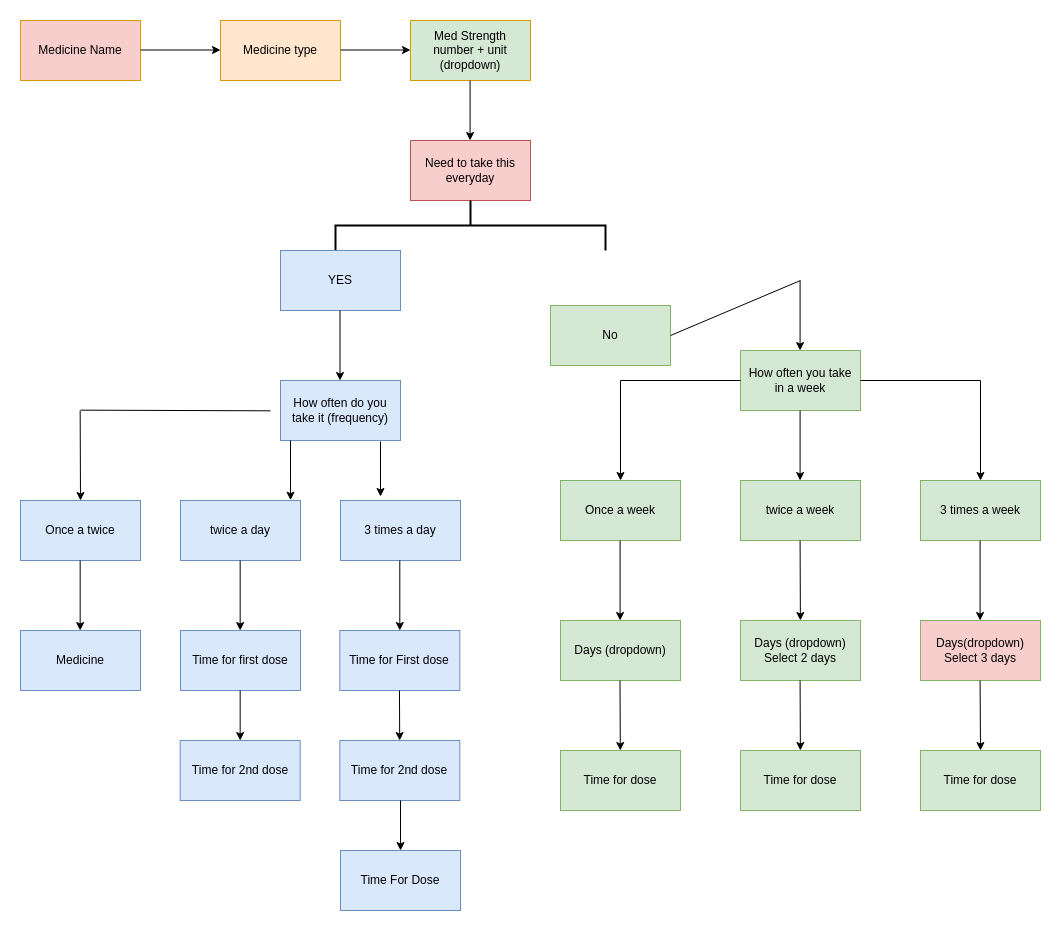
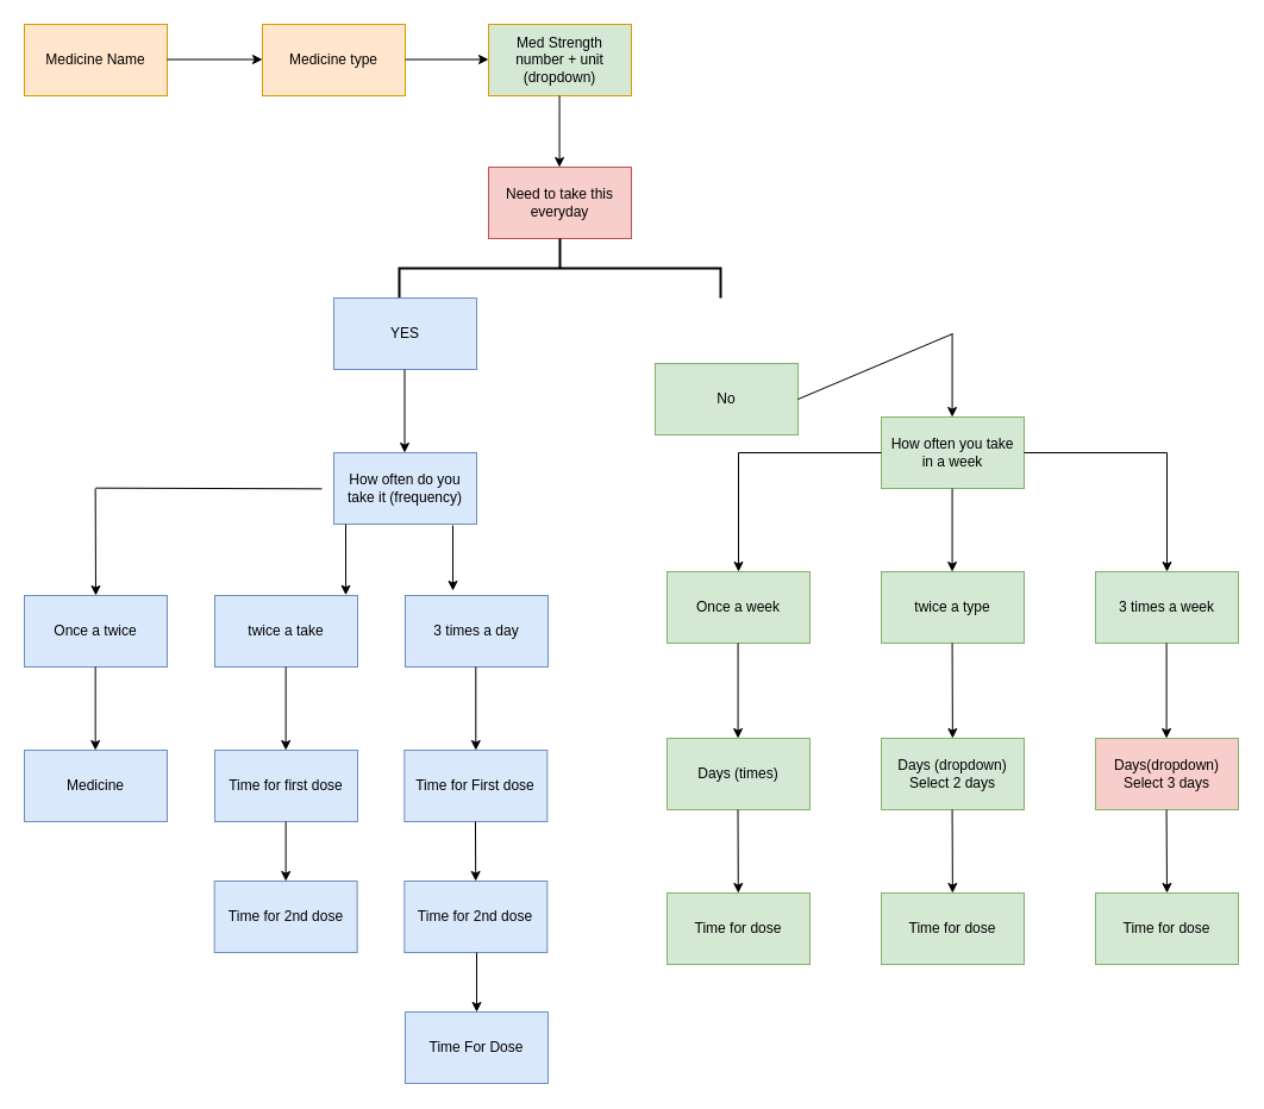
  <mxCell id="0" />
  <mxCell id="1" parent="0" />
- <mxCell id="2" value="Medicine Name" style="rounded=0;whiteSpace=wrap;html=1;fillColor=#f8cecc;strokeColor=#d79b00;" parent="1" vertex="1"><mxGeometry x="20" y="20" width="120" height="60" as="geometry" /></mxCell>
+ <mxCell id="2" value="Medicine Name" style="rounded=0;whiteSpace=wrap;html=1;fillColor=#ffe6cc;strokeColor=#d79b00;" parent="1" vertex="1"><mxGeometry x="20" y="20" width="120" height="60" as="geometry" /></mxCell>
  <mxCell id="3" value="" style="endArrow=classic;html=1;" parent="1" edge="1"><mxGeometry width="50" height="50" relative="1" as="geometry"><mxPoint x="140" y="49.5" as="sourcePoint" /><mxPoint x="220" y="49.5" as="targetPoint" /></mxGeometry></mxCell>
  <mxCell id="4" value="Medicine type" style="rounded=0;whiteSpace=wrap;html=1;fillColor=#ffe6cc;strokeColor=#d79b00;" parent="1" vertex="1"><mxGeometry x="220" y="20" width="120" height="60" as="geometry" /></mxCell>
  <mxCell id="5" value="" style="endArrow=classic;html=1;" parent="1" edge="1"><mxGeometry width="50" height="50" relative="1" as="geometry"><mxPoint x="340" y="49.5" as="sourcePoint" /><mxPoint x="410" y="49.5" as="targetPoint" /></mxGeometry></mxCell>
  <mxCell id="6" value="Med Strength&lt;br&gt;number + unit (dropdown)" style="rounded=0;whiteSpace=wrap;html=1;fillColor=#d5e8d4;strokeColor=#d79b00;" parent="1" vertex="1"><mxGeometry x="410" y="20" width="120" height="60" as="geometry" /></mxCell>
  <mxCell id="7" value="" style="endArrow=classic;html=1;" parent="1" edge="1"><mxGeometry width="50" height="50" relative="1" as="geometry"><mxPoint x="469.58" y="80" as="sourcePoint" /><mxPoint x="469.58" y="140" as="targetPoint" /></mxGeometry></mxCell>
  <mxCell id="8" value="Need to take this everyday" style="rounded=0;whiteSpace=wrap;html=1;fillColor=#f8cecc;strokeColor=#b85450;" parent="1" vertex="1"><mxGeometry x="410" y="140" width="120" height="60" as="geometry" /></mxCell>
  <mxCell id="9" value="" style="strokeWidth=2;html=1;shape=mxgraph.flowchart.annotation_2;align=left;labelPosition=right;pointerEvents=1;direction=south;" parent="1" vertex="1"><mxGeometry x="335" y="200" width="270" height="50" as="geometry" /></mxCell>
  <mxCell id="10" value="YES" style="rounded=0;whiteSpace=wrap;html=1;fillColor=#dae8fc;strokeColor=#6c8ebf;" parent="1" vertex="1"><mxGeometry x="280" y="250" width="120" height="60" as="geometry" /></mxCell>
  <mxCell id="11" value="No" style="rounded=0;whiteSpace=wrap;html=1;fillColor=#d5e8d4;strokeColor=#82b366;" parent="1" vertex="1"><mxGeometry x="550" y="305" width="120" height="60" as="geometry" /></mxCell>
  <mxCell id="12" value="" style="endArrow=classic;html=1;" parent="1" edge="1"><mxGeometry width="50" height="50" relative="1" as="geometry"><mxPoint x="339.5" y="310" as="sourcePoint" /><mxPoint x="339.5" y="380" as="targetPoint" /></mxGeometry></mxCell>
  <mxCell id="13" value="How often do you take it (frequency)" style="rounded=0;whiteSpace=wrap;html=1;fillColor=#dae8fc;strokeColor=#6c8ebf;" parent="1" vertex="1"><mxGeometry x="280" y="380" width="120" height="60" as="geometry" /></mxCell>
  <mxCell id="14" value="Once a twice" style="rounded=0;whiteSpace=wrap;html=1;fillColor=#dae8fc;strokeColor=#6c8ebf;" parent="1" vertex="1"><mxGeometry x="20" y="500" width="120" height="60" as="geometry" /></mxCell>
- <mxCell id="15" value="twice a day" style="rounded=0;whiteSpace=wrap;html=1;fillColor=#dae8fc;strokeColor=#6c8ebf;" parent="1" vertex="1"><mxGeometry x="180" y="500" width="120" height="60" as="geometry" /></mxCell>
+ <mxCell id="15" value="twice a take" style="rounded=0;whiteSpace=wrap;html=1;fillColor=#dae8fc;strokeColor=#6c8ebf;" parent="1" vertex="1"><mxGeometry x="180" y="500" width="120" height="60" as="geometry" /></mxCell>
  <mxCell id="16" value="3 times a day" style="rounded=0;whiteSpace=wrap;html=1;fillColor=#dae8fc;strokeColor=#6c8ebf;" parent="1" vertex="1"><mxGeometry x="340" y="500" width="120" height="60" as="geometry" /></mxCell>
  <mxCell id="17" value="" style="endArrow=classic;html=1;" parent="1" edge="1"><mxGeometry width="50" height="50" relative="1" as="geometry"><mxPoint x="380" y="441" as="sourcePoint" /><mxPoint x="380" y="496" as="targetPoint" /></mxGeometry></mxCell>
  <mxCell id="18" value="" style="endArrow=classic;html=1;entryX=0.917;entryY=-0.005;entryDx=0;entryDy=0;entryPerimeter=0;" parent="1" target="15" edge="1"><mxGeometry width="50" height="50" relative="1" as="geometry"><mxPoint x="290" y="440" as="sourcePoint" /><mxPoint x="290" y="490" as="targetPoint" /></mxGeometry></mxCell>
  <mxCell id="19" value="" style="endArrow=none;html=1;" parent="1" edge="1"><mxGeometry width="50" height="50" relative="1" as="geometry"><mxPoint x="270" y="410.32" as="sourcePoint" /><mxPoint x="80" y="409.66" as="targetPoint" /></mxGeometry></mxCell>
  <mxCell id="20" value="" style="endArrow=classic;html=1;" parent="1" edge="1"><mxGeometry width="50" height="50" relative="1" as="geometry"><mxPoint x="79.66" y="410" as="sourcePoint" /><mxPoint x="80" y="500" as="targetPoint" /></mxGeometry></mxCell>
  <mxCell id="21" value="" style="endArrow=classic;html=1;" parent="1" edge="1"><mxGeometry width="50" height="50" relative="1" as="geometry"><mxPoint x="79.66" y="560" as="sourcePoint" /><mxPoint x="79.66" y="630" as="targetPoint" /></mxGeometry></mxCell>
  <mxCell id="22" value="" style="endArrow=classic;html=1;" parent="1" edge="1"><mxGeometry width="50" height="50" relative="1" as="geometry"><mxPoint x="239.66" y="560" as="sourcePoint" /><mxPoint x="239.66" y="630" as="targetPoint" /></mxGeometry></mxCell>
  <mxCell id="23" value="" style="endArrow=classic;html=1;" parent="1" target="28" edge="1"><mxGeometry width="50" height="50" relative="1" as="geometry"><mxPoint x="399.31" y="560" as="sourcePoint" /><mxPoint x="399.31" y="630" as="targetPoint" /></mxGeometry></mxCell>
  <mxCell id="24" value="Medicine" style="rounded=0;whiteSpace=wrap;html=1;fillColor=#dae8fc;strokeColor=#6c8ebf;" parent="1" vertex="1"><mxGeometry x="20" y="630" width="120" height="60" as="geometry" /></mxCell>
  <mxCell id="25" value="Time for first dose" style="rounded=0;whiteSpace=wrap;html=1;fillColor=#dae8fc;strokeColor=#6c8ebf;" parent="1" vertex="1"><mxGeometry x="180" y="630" width="120" height="60" as="geometry" /></mxCell>
  <mxCell id="26" value="" style="endArrow=classic;html=1;" parent="1" target="27" edge="1"><mxGeometry width="50" height="50" relative="1" as="geometry"><mxPoint x="239.66" y="690" as="sourcePoint" /><mxPoint x="239.66" y="770" as="targetPoint" /></mxGeometry></mxCell>
  <mxCell id="27" value="Time for 2nd dose" style="rounded=0;whiteSpace=wrap;html=1;fillColor=#dae8fc;strokeColor=#6c8ebf;" parent="1" vertex="1"><mxGeometry x="179.66" y="740" width="120" height="60" as="geometry" /></mxCell>
  <mxCell id="28" value="Time for First dose" style="rounded=0;whiteSpace=wrap;html=1;fillColor=#dae8fc;strokeColor=#6c8ebf;" parent="1" vertex="1"><mxGeometry x="339.31" y="630" width="120" height="60" as="geometry" /></mxCell>
  <mxCell id="29" value="" style="endArrow=classic;html=1;" parent="1" target="30" edge="1"><mxGeometry width="50" height="50" relative="1" as="geometry"><mxPoint x="398.97" y="690" as="sourcePoint" /><mxPoint x="398.97" y="750" as="targetPoint" /></mxGeometry></mxCell>
  <mxCell id="30" value="Time for 2nd dose" style="rounded=0;whiteSpace=wrap;html=1;fillColor=#dae8fc;strokeColor=#6c8ebf;" parent="1" vertex="1"><mxGeometry x="339.31" y="740" width="120" height="60" as="geometry" /></mxCell>
  <mxCell id="31" value="" style="endArrow=classic;html=1;" parent="1" target="32" edge="1"><mxGeometry width="50" height="50" relative="1" as="geometry"><mxPoint x="400" y="800" as="sourcePoint" /><mxPoint x="400" y="880" as="targetPoint" /></mxGeometry></mxCell>
  <mxCell id="32" value="Time For Dose" style="rounded=0;whiteSpace=wrap;html=1;fillColor=#dae8fc;strokeColor=#6c8ebf;" parent="1" vertex="1"><mxGeometry x="340" y="850" width="120" height="60" as="geometry" /></mxCell>
  <mxCell id="33" value="" style="endArrow=classic;html=1;" parent="1" edge="1"><mxGeometry width="50" height="50" relative="1" as="geometry"><mxPoint x="799.58" y="280" as="sourcePoint" /><mxPoint x="799.58" y="350" as="targetPoint" /></mxGeometry></mxCell>
  <mxCell id="34" value="How often you take&lt;br&gt;in a week" style="rounded=0;whiteSpace=wrap;html=1;fillColor=#d5e8d4;strokeColor=#82b366;" parent="1" vertex="1"><mxGeometry x="740" y="350" width="120" height="60" as="geometry" /></mxCell>
  <mxCell id="35" value="" style="endArrow=classic;html=1;" parent="1" edge="1"><mxGeometry width="50" height="50" relative="1" as="geometry"><mxPoint x="799.58" y="410" as="sourcePoint" /><mxPoint x="799.58" y="480" as="targetPoint" /></mxGeometry></mxCell>
  <mxCell id="36" value="Once a week" style="rounded=0;whiteSpace=wrap;html=1;fillColor=#d5e8d4;strokeColor=#82b366;" parent="1" vertex="1"><mxGeometry x="560" y="480" width="120" height="60" as="geometry" /></mxCell>
  <mxCell id="37" value="" style="endArrow=classic;html=1;" parent="1" edge="1"><mxGeometry width="50" height="50" relative="1" as="geometry"><mxPoint x="980" y="380" as="sourcePoint" /><mxPoint x="980" y="480" as="targetPoint" /></mxGeometry></mxCell>
  <mxCell id="38" value="" style="endArrow=none;html=1;entryX=1;entryY=0.5;entryDx=0;entryDy=0;" parent="1" target="34" edge="1"><mxGeometry width="50" height="50" relative="1" as="geometry"><mxPoint x="980" y="380" as="sourcePoint" /><mxPoint x="930" y="530" as="targetPoint" /></mxGeometry></mxCell>
  <mxCell id="39" value="" style="endArrow=none;html=1;exitX=1;exitY=0.5;exitDx=0;exitDy=0;" parent="1" source="11" edge="1"><mxGeometry width="50" height="50" relative="1" as="geometry"><mxPoint x="690" y="440" as="sourcePoint" /><mxPoint x="800" y="280" as="targetPoint" /></mxGeometry></mxCell>
  <mxCell id="40" value="" style="endArrow=none;html=1;entryX=0;entryY=0.5;entryDx=0;entryDy=0;" parent="1" target="34" edge="1"><mxGeometry width="50" height="50" relative="1" as="geometry"><mxPoint x="620" y="380" as="sourcePoint" /><mxPoint x="740" y="480" as="targetPoint" /></mxGeometry></mxCell>
  <mxCell id="41" value="" style="endArrow=classic;html=1;entryX=0.5;entryY=0;entryDx=0;entryDy=0;" parent="1" target="36" edge="1"><mxGeometry width="50" height="50" relative="1" as="geometry"><mxPoint x="620" y="380" as="sourcePoint" /><mxPoint x="618" y="460" as="targetPoint" /></mxGeometry></mxCell>
- <mxCell id="42" value="twice a week" style="rounded=0;whiteSpace=wrap;html=1;fillColor=#d5e8d4;strokeColor=#82b366;" parent="1" vertex="1"><mxGeometry x="740" y="480" width="120" height="60" as="geometry" /></mxCell>
+ <mxCell id="42" value="twice a type" style="rounded=0;whiteSpace=wrap;html=1;fillColor=#d5e8d4;strokeColor=#82b366;" parent="1" vertex="1"><mxGeometry x="740" y="480" width="120" height="60" as="geometry" /></mxCell>
  <mxCell id="43" value="3 times a week" style="rounded=0;whiteSpace=wrap;html=1;fillColor=#d5e8d4;strokeColor=#82b366;" parent="1" vertex="1"><mxGeometry x="920" y="480" width="120" height="60" as="geometry" /></mxCell>
  <mxCell id="44" value="" style="endArrow=classic;html=1;" parent="1" edge="1"><mxGeometry width="50" height="50" relative="1" as="geometry"><mxPoint x="619.58" y="540" as="sourcePoint" /><mxPoint x="619.58" y="620" as="targetPoint" /></mxGeometry></mxCell>
- <mxCell id="45" value="Days (dropdown)" style="rounded=0;whiteSpace=wrap;html=1;fillColor=#d5e8d4;strokeColor=#82b366;" parent="1" vertex="1"><mxGeometry x="560" y="620" width="120" height="60" as="geometry" /></mxCell>
+ <mxCell id="45" value="Days (times)" style="rounded=0;whiteSpace=wrap;html=1;fillColor=#d5e8d4;strokeColor=#82b366;" parent="1" vertex="1"><mxGeometry x="560" y="620" width="120" height="60" as="geometry" /></mxCell>
  <mxCell id="46" value="" style="endArrow=classic;html=1;" parent="1" target="48" edge="1"><mxGeometry width="50" height="50" relative="1" as="geometry"><mxPoint x="799.58" y="540" as="sourcePoint" /><mxPoint x="800" y="620" as="targetPoint" /></mxGeometry></mxCell>
  <mxCell id="47" value="" style="endArrow=classic;html=1;" parent="1" edge="1"><mxGeometry width="50" height="50" relative="1" as="geometry"><mxPoint x="979.58" y="540" as="sourcePoint" /><mxPoint x="979.58" y="620" as="targetPoint" /></mxGeometry></mxCell>
  <mxCell id="48" value="Days (dropdown)&lt;br&gt;Select 2 days" style="rounded=0;whiteSpace=wrap;html=1;fillColor=#d5e8d4;strokeColor=#82b366;" parent="1" vertex="1"><mxGeometry x="740" y="620" width="120" height="60" as="geometry" /></mxCell>
  <mxCell id="49" value="Days(dropdown)&lt;br&gt;Select 3 days" style="rounded=0;whiteSpace=wrap;html=1;fillColor=#f8cecc;strokeColor=#82b366;" parent="1" vertex="1"><mxGeometry x="920" y="620" width="120" height="60" as="geometry" /></mxCell>
  <mxCell id="50" value="" style="endArrow=classic;html=1;" parent="1" target="51" edge="1"><mxGeometry width="50" height="50" relative="1" as="geometry"><mxPoint x="799.58" y="680" as="sourcePoint" /><mxPoint x="799.58" y="760" as="targetPoint" /></mxGeometry></mxCell>
  <mxCell id="51" value="Time for dose" style="rounded=0;whiteSpace=wrap;html=1;fillColor=#d5e8d4;strokeColor=#82b366;" parent="1" vertex="1"><mxGeometry x="740" y="750" width="120" height="60" as="geometry" /></mxCell>
  <mxCell id="52" value="" style="endArrow=classic;html=1;entryX=0.5;entryY=0;entryDx=0;entryDy=0;" parent="1" target="53" edge="1"><mxGeometry width="50" height="50" relative="1" as="geometry"><mxPoint x="979.58" y="680" as="sourcePoint" /><mxPoint x="980" y="770" as="targetPoint" /></mxGeometry></mxCell>
  <mxCell id="53" value="Time for dose" style="rounded=0;whiteSpace=wrap;html=1;fillColor=#d5e8d4;strokeColor=#82b366;" parent="1" vertex="1"><mxGeometry x="920" y="750" width="120" height="60" as="geometry" /></mxCell>
  <mxCell id="54" value="" style="endArrow=classic;html=1;" edge="1" parent="1"><mxGeometry width="50" height="50" relative="1" as="geometry"><mxPoint x="619.5" y="680" as="sourcePoint" /><mxPoint x="619.794" y="750" as="targetPoint" /></mxGeometry></mxCell>
  <mxCell id="55" value="Time for dose" style="rounded=0;whiteSpace=wrap;html=1;fillColor=#d5e8d4;strokeColor=#82b366;" vertex="1" parent="1"><mxGeometry x="560" y="750" width="120" height="60" as="geometry" /></mxCell>
